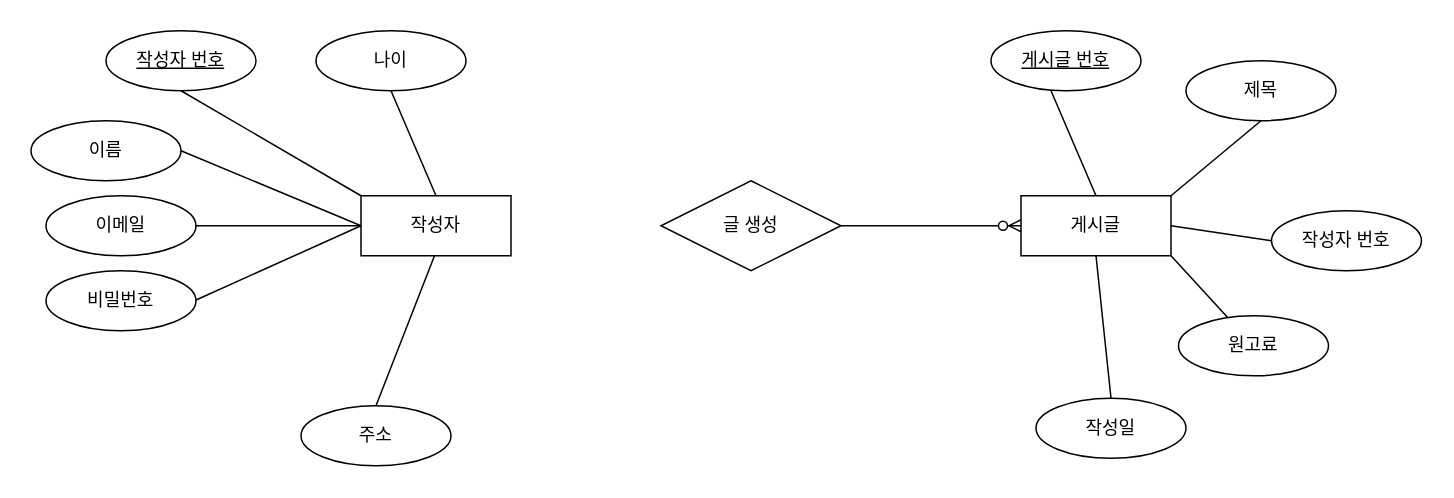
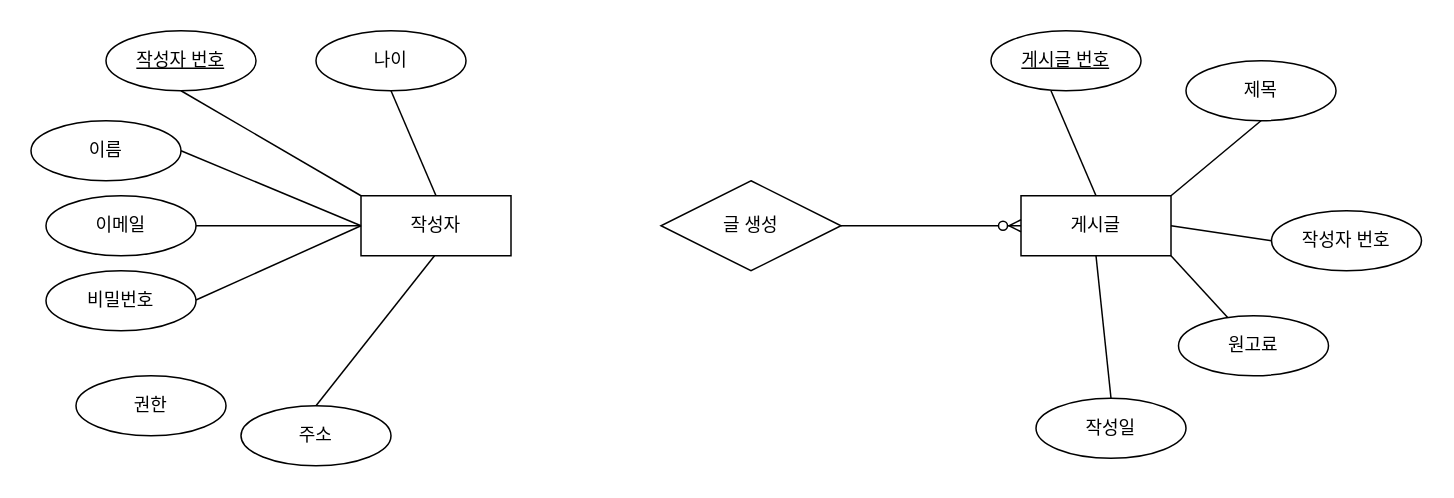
  <mxCell id="0" />
  <mxCell id="1" parent="0" />
  <mxCell id="2" value="작성자" style="whiteSpace=wrap;html=1;align=center;" parent="1" vertex="1"><mxGeometry x="240" y="130" width="100" height="40" as="geometry" /></mxCell>
  <mxCell id="3" value="글 생성" style="shape=rhombus;perimeter=rhombusPerimeter;whiteSpace=wrap;html=1;align=center;" parent="1" vertex="1"><mxGeometry x="440" y="120" width="120" height="60" as="geometry" /></mxCell>
  <mxCell id="4" value="나이" style="ellipse;whiteSpace=wrap;html=1;align=center;" parent="1" vertex="1"><mxGeometry x="210" y="20" width="100" height="40" as="geometry" /></mxCell>
  <mxCell id="5" value="게시글" style="whiteSpace=wrap;html=1;align=center;" parent="1" vertex="1"><mxGeometry x="680" y="130" width="100" height="40" as="geometry" /></mxCell>
- <mxCell id="6" value="주소" style="ellipse;whiteSpace=wrap;html=1;align=center;" parent="1" vertex="1"><mxGeometry x="200" y="270" width="100" height="40" as="geometry" /></mxCell>
+ <mxCell id="6" value="주소" style="ellipse;whiteSpace=wrap;html=1;align=center;" parent="1" vertex="1"><mxGeometry x="160" y="270" width="100" height="40" as="geometry" /></mxCell>
+ <mxCell id="7" value="권한" style="ellipse;whiteSpace=wrap;html=1;align=center;" parent="1" vertex="1"><mxGeometry x="50" y="250" width="100" height="40" as="geometry" /></mxCell>
  <mxCell id="8" value="비밀번호" style="ellipse;whiteSpace=wrap;html=1;align=center;" parent="1" vertex="1"><mxGeometry x="30" y="180" width="100" height="40" as="geometry" /></mxCell>
  <mxCell id="9" value="이메일" style="ellipse;whiteSpace=wrap;html=1;align=center;" parent="1" vertex="1"><mxGeometry x="30" y="130" width="100" height="40" as="geometry" /></mxCell>
  <mxCell id="10" value="이름" style="ellipse;whiteSpace=wrap;html=1;align=center;" parent="1" vertex="1"><mxGeometry x="20" y="80" width="100" height="40" as="geometry" /></mxCell>
  <mxCell id="11" value="" style="endArrow=none;html=1;rounded=0;entryX=0;entryY=0;entryDx=0;entryDy=0;" parent="1" target="2" edge="1"><mxGeometry relative="1" as="geometry"><mxPoint y="60" as="sourcePoint" x="120" /><mxPoint x="280" y="60" as="targetPoint" /></mxGeometry></mxCell>
  <mxCell id="12" value="작성자 번호" style="ellipse;whiteSpace=wrap;html=1;align=center;fontStyle=4;" parent="1" vertex="1"><mxGeometry x="70" y="20" width="100" height="40" as="geometry" /></mxCell>
  <mxCell id="13" value="" style="endArrow=none;html=1;rounded=0;entryX=0;entryY=0.5;entryDx=0;entryDy=0;" parent="1" target="2" edge="1"><mxGeometry relative="1" as="geometry"><mxPoint x="130" y="150" as="sourcePoint" /><mxPoint x="230" y="160" as="targetPoint" /></mxGeometry></mxCell>
  <mxCell id="14" value="" style="endArrow=none;html=1;rounded=0;entryX=0;entryY=0.5;entryDx=0;entryDy=0;" parent="1" target="2" edge="1"><mxGeometry relative="1" as="geometry"><mxPoint y="100" as="sourcePoint" x="120" /><mxPoint x="240" y="170" as="targetPoint" /></mxGeometry></mxCell>
  <mxCell id="15" value="" style="endArrow=none;html=1;rounded=0;entryX=0;entryY=0.5;entryDx=0;entryDy=0;" parent="1" target="2" edge="1"><mxGeometry relative="1" as="geometry"><mxPoint x="130" y="199.5" as="sourcePoint" /><mxPoint x="240" y="199.5" as="targetPoint" /></mxGeometry></mxCell>
  <mxCell id="16" value="" style="endArrow=none;html=1;rounded=0;entryX=0;entryY=0.5;entryDx=0;entryDy=0;exitX=0.5;exitY=0;exitDx=0;exitDy=0;" parent="1" source="6" edge="1"><mxGeometry relative="1" as="geometry"><mxPoint x="170" y="272" as="sourcePoint" /><mxPoint x="289" y="170" as="targetPoint" /></mxGeometry></mxCell>
  <mxCell id="17" value="" style="endArrow=none;html=1;rounded=0;entryX=0.5;entryY=0;entryDx=0;entryDy=0;" parent="1" target="2" edge="1"><mxGeometry relative="1" as="geometry"><mxPoint x="260" y="60" as="sourcePoint" /><mxPoint x="380" y="150" as="targetPoint" /></mxGeometry></mxCell>
  <mxCell id="18" value="작성일" style="ellipse;whiteSpace=wrap;html=1;align=center;" parent="1" vertex="1"><mxGeometry x="690" y="265" width="100" height="40" as="geometry" /></mxCell>
  <mxCell id="19" value="원고료" style="ellipse;whiteSpace=wrap;html=1;align=center;" parent="1" vertex="1"><mxGeometry x="785" y="210" width="100" height="40" as="geometry" /></mxCell>
  <mxCell id="20" value="작성자 번호" style="ellipse;whiteSpace=wrap;html=1;align=center;" parent="1" vertex="1"><mxGeometry x="847" y="140" width="100" height="40" as="geometry" /></mxCell>
  <mxCell id="21" value="제목" style="ellipse;whiteSpace=wrap;html=1;align=center;" parent="1" vertex="1"><mxGeometry x="790" y="40" width="100" height="40" as="geometry" /></mxCell>
  <mxCell id="22" value="게시글 번호" style="ellipse;whiteSpace=wrap;html=1;align=center;fontStyle=4;" parent="1" vertex="1"><mxGeometry x="660" y="20" width="100" height="40" as="geometry" /></mxCell>
  <mxCell id="23" value="" style="endArrow=none;html=1;rounded=0;entryX=0.5;entryY=0;entryDx=0;entryDy=0;" parent="1" target="5" edge="1"><mxGeometry relative="1" as="geometry"><mxPoint x="700" y="60" as="sourcePoint" /><mxPoint x="860" y="60" as="targetPoint" /></mxGeometry></mxCell>
  <mxCell id="24" value="" style="endArrow=none;html=1;rounded=0;entryX=1;entryY=0;entryDx=0;entryDy=0;" parent="1" target="5" edge="1"><mxGeometry relative="1" as="geometry"><mxPoint x="840" y="80" as="sourcePoint" /><mxPoint x="870" y="150" as="targetPoint" /></mxGeometry></mxCell>
  <mxCell id="25" value="" style="endArrow=none;html=1;rounded=0;entryX=0.5;entryY=0;entryDx=0;entryDy=0;" parent="1" target="18" edge="1"><mxGeometry relative="1" as="geometry"><mxPoint x="730" y="170" as="sourcePoint" /><mxPoint x="760" y="240" as="targetPoint" /></mxGeometry></mxCell>
  <mxCell id="26" value="" style="endArrow=none;html=1;rounded=0;" parent="1" target="19" edge="1"><mxGeometry relative="1" as="geometry"><mxPoint x="780" y="170" as="sourcePoint" /><mxPoint x="810" y="300" as="targetPoint" /></mxGeometry></mxCell>
  <mxCell id="27" value="" style="endArrow=none;html=1;rounded=0;entryX=0;entryY=0.5;entryDx=0;entryDy=0;" parent="1" target="20" edge="1"><mxGeometry relative="1" as="geometry"><mxPoint x="780" y="150" as="sourcePoint" /><mxPoint x="810" y="220" as="targetPoint" /></mxGeometry></mxCell>
  <mxCell id="28" value="" style="edgeStyle=entityRelationEdgeStyle;fontSize=12;html=1;endArrow=ERzeroToMany;endFill=1;rounded=0;entryX=0;entryY=0.5;entryDx=0;entryDy=0;" parent="1" target="5" edge="1"><mxGeometry width="100" height="100" relative="1" as="geometry"><mxPoint x="560" y="150" as="sourcePoint" /><mxPoint x="660" y="50" as="targetPoint" /></mxGeometry></mxCell>
